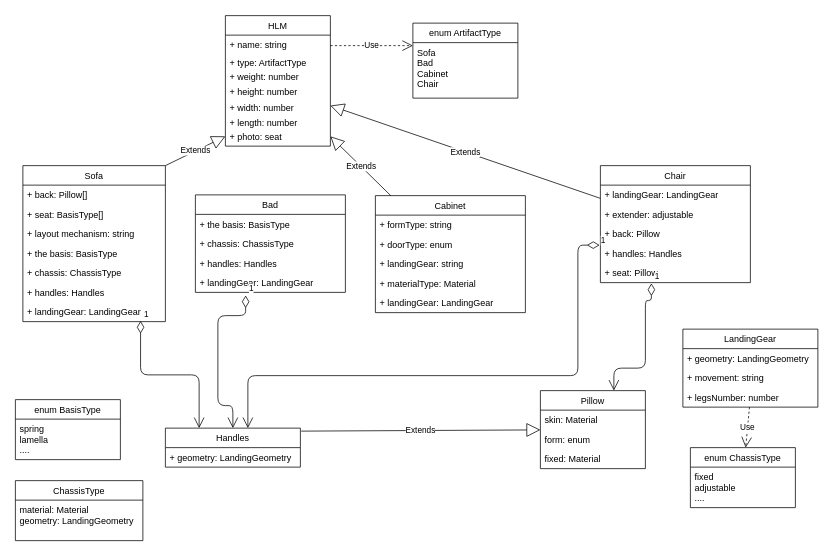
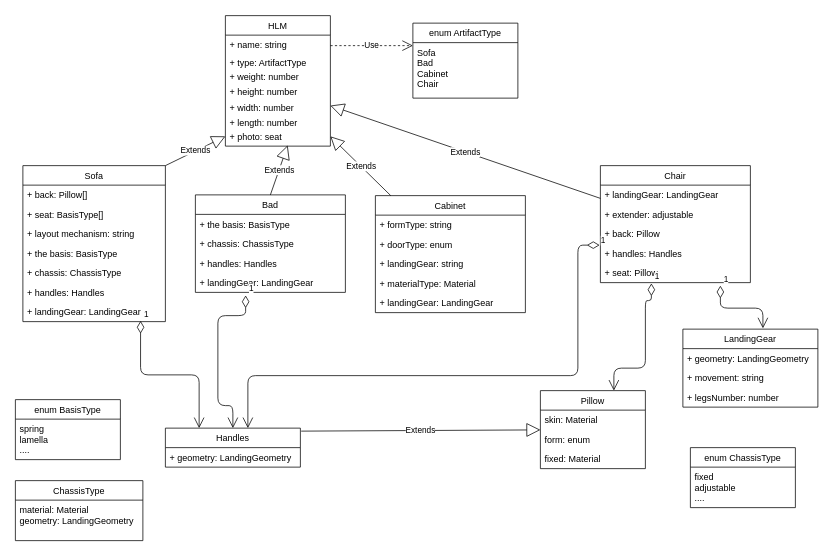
  <mxCell id="0" />
  <mxCell id="1" parent="0" />
  <mxCell id="2" value="HLM" style="swimlane;fontStyle=0;childLayout=stackLayout;horizontal=1;startSize=26;fillColor=none;horizontalStack=0;resizeParent=1;resizeParentMax=0;resizeLast=0;collapsible=1;marginBottom=0;" parent="1" vertex="1"><mxGeometry x="300" y="20" width="140" height="174" as="geometry" /></mxCell>
  <mxCell id="3" value="+ name: string" style="text;strokeColor=none;fillColor=none;align=left;verticalAlign=top;spacingLeft=4;spacingRight=4;overflow=hidden;rotatable=0;points=[[0,0.5],[1,0.5]];portConstraint=eastwest;" parent="2" vertex="1"><mxGeometry y="26" width="140" height="24" as="geometry" /></mxCell>
  <mxCell id="4" value="+ type: ArtifactType" style="text;strokeColor=none;fillColor=none;align=left;verticalAlign=top;spacingLeft=4;spacingRight=4;overflow=hidden;rotatable=0;points=[[0,0.5],[1,0.5]];portConstraint=eastwest;" parent="2" vertex="1"><mxGeometry y="50" width="140" height="18" as="geometry" /></mxCell>
  <mxCell id="5" value="+ weight: number" style="text;strokeColor=none;fillColor=none;align=left;verticalAlign=top;spacingLeft=4;spacingRight=4;overflow=hidden;rotatable=0;points=[[0,0.5],[1,0.5]];portConstraint=eastwest;" parent="2" vertex="1"><mxGeometry y="68" width="140" height="20" as="geometry" /></mxCell>
  <mxCell id="6" value="+ height: number" style="text;strokeColor=none;fillColor=none;align=left;verticalAlign=top;spacingLeft=4;spacingRight=4;overflow=hidden;rotatable=0;points=[[0,0.5],[1,0.5]];portConstraint=eastwest;" parent="2" vertex="1"><mxGeometry y="88" width="140" height="22" as="geometry" /></mxCell>
  <mxCell id="7" value="+ width: number" style="text;strokeColor=none;fillColor=none;align=left;verticalAlign=top;spacingLeft=4;spacingRight=4;overflow=hidden;rotatable=0;points=[[0,0.5],[1,0.5]];portConstraint=eastwest;" parent="2" vertex="1"><mxGeometry y="110" width="140" height="20" as="geometry" /></mxCell>
  <mxCell id="8" value="+ length: number" style="text;strokeColor=none;fillColor=none;align=left;verticalAlign=top;spacingLeft=4;spacingRight=4;overflow=hidden;rotatable=0;points=[[0,0.5],[1,0.5]];portConstraint=eastwest;" parent="2" vertex="1"><mxGeometry y="130" width="140" height="18" as="geometry" /></mxCell>
  <mxCell id="9" value="+ photo: seat" style="text;strokeColor=none;fillColor=none;align=left;verticalAlign=top;spacingLeft=4;spacingRight=4;overflow=hidden;rotatable=0;points=[[0,0.5],[1,0.5]];portConstraint=eastwest;" parent="2" vertex="1"><mxGeometry y="148" width="140" height="26" as="geometry" /></mxCell>
  <mxCell id="10" value="Sofa" style="swimlane;fontStyle=0;childLayout=stackLayout;horizontal=1;startSize=26;fillColor=none;horizontalStack=0;resizeParent=1;resizeParentMax=0;resizeLast=0;collapsible=1;marginBottom=0;" parent="1" vertex="1"><mxGeometry x="30" y="220" width="190" height="208" as="geometry" /></mxCell>
  <mxCell id="11" value="+ back: Pillow[]" style="text;strokeColor=none;fillColor=none;align=left;verticalAlign=top;spacingLeft=4;spacingRight=4;overflow=hidden;rotatable=0;points=[[0,0.5],[1,0.5]];portConstraint=eastwest;" parent="10" vertex="1"><mxGeometry y="26" width="190" height="26" as="geometry" /></mxCell>
  <mxCell id="12" value="+ seat: BasisType[]" style="text;strokeColor=none;fillColor=none;align=left;verticalAlign=top;spacingLeft=4;spacingRight=4;overflow=hidden;rotatable=0;points=[[0,0.5],[1,0.5]];portConstraint=eastwest;" parent="10" vertex="1"><mxGeometry y="52" width="190" height="26" as="geometry" /></mxCell>
  <mxCell id="13" value="+ layout mechanism: string" style="text;strokeColor=none;fillColor=none;align=left;verticalAlign=top;spacingLeft=4;spacingRight=4;overflow=hidden;rotatable=0;points=[[0,0.5],[1,0.5]];portConstraint=eastwest;" parent="10" vertex="1"><mxGeometry y="78" width="190" height="26" as="geometry" /></mxCell>
  <mxCell id="14" value="+ the basis: BasisType" style="text;strokeColor=none;fillColor=none;align=left;verticalAlign=top;spacingLeft=4;spacingRight=4;overflow=hidden;rotatable=0;points=[[0,0.5],[1,0.5]];portConstraint=eastwest;" parent="10" vertex="1"><mxGeometry y="104" width="190" height="26" as="geometry" /></mxCell>
  <mxCell id="15" value="+ chassis: ChassisType" style="text;strokeColor=none;fillColor=none;align=left;verticalAlign=top;spacingLeft=4;spacingRight=4;overflow=hidden;rotatable=0;points=[[0,0.5],[1,0.5]];portConstraint=eastwest;" parent="10" vertex="1"><mxGeometry y="130" width="190" height="26" as="geometry" /></mxCell>
  <mxCell id="16" value="+ handles: Handles" style="text;strokeColor=none;fillColor=none;align=left;verticalAlign=top;spacingLeft=4;spacingRight=4;overflow=hidden;rotatable=0;points=[[0,0.5],[1,0.5]];portConstraint=eastwest;" parent="10" vertex="1"><mxGeometry y="156" width="190" height="26" as="geometry" /></mxCell>
  <mxCell id="17" value="+ landingGear: LandingGear" style="text;strokeColor=none;fillColor=none;align=left;verticalAlign=top;spacingLeft=4;spacingRight=4;overflow=hidden;rotatable=0;points=[[0,0.5],[1,0.5]];portConstraint=eastwest;" parent="10" vertex="1"><mxGeometry y="182" width="190" height="26" as="geometry" /></mxCell>
  <mxCell id="18" value="Extends" style="endArrow=block;endSize=16;endFill=0;html=1;entryX=0;entryY=0.5;entryDx=0;entryDy=0;" parent="1" target="9" edge="1"><mxGeometry width="160" relative="1" as="geometry"><mxPoint x="220" y="220" as="sourcePoint" /><mxPoint x="380" y="300" as="targetPoint" /></mxGeometry></mxCell>
  <mxCell id="19" value="Bad" style="swimlane;fontStyle=0;childLayout=stackLayout;horizontal=1;startSize=26;fillColor=none;horizontalStack=0;resizeParent=1;resizeParentMax=0;resizeLast=0;collapsible=1;marginBottom=0;" parent="1" vertex="1"><mxGeometry x="260" y="259" width="200" height="130" as="geometry" /></mxCell>
  <mxCell id="20" value="+ the basis: BasisType" style="text;strokeColor=none;fillColor=none;align=left;verticalAlign=top;spacingLeft=4;spacingRight=4;overflow=hidden;rotatable=0;points=[[0,0.5],[1,0.5]];portConstraint=eastwest;" parent="19" vertex="1"><mxGeometry y="26" width="200" height="26" as="geometry" /></mxCell>
  <mxCell id="21" value="+ chassis: ChassisType" style="text;strokeColor=none;fillColor=none;align=left;verticalAlign=top;spacingLeft=4;spacingRight=4;overflow=hidden;rotatable=0;points=[[0,0.5],[1,0.5]];portConstraint=eastwest;" parent="19" vertex="1"><mxGeometry y="52" width="200" height="26" as="geometry" /></mxCell>
  <mxCell id="22" value="+ handles: Handles" style="text;strokeColor=none;fillColor=none;align=left;verticalAlign=top;spacingLeft=4;spacingRight=4;overflow=hidden;rotatable=0;points=[[0,0.5],[1,0.5]];portConstraint=eastwest;" parent="19" vertex="1"><mxGeometry y="78" width="200" height="26" as="geometry" /></mxCell>
  <mxCell id="23" value="+ landingGear: LandingGear" style="text;strokeColor=none;fillColor=none;align=left;verticalAlign=top;spacingLeft=4;spacingRight=4;overflow=hidden;rotatable=0;points=[[0,0.5],[1,0.5]];portConstraint=eastwest;" parent="19" vertex="1"><mxGeometry y="104" width="200" height="26" as="geometry" /></mxCell>
+ <mxCell id="24" value="Extends" style="endArrow=block;endSize=16;endFill=0;html=1;entryX=0.593;entryY=0.962;entryDx=0;entryDy=0;entryPerimeter=0;exitX=0.5;exitY=0;exitDx=0;exitDy=0;" parent="1" source="19" target="9" edge="1"><mxGeometry width="160" relative="1" as="geometry"><mxPoint x="390" y="260" as="sourcePoint" /><mxPoint x="550" y="260" as="targetPoint" /></mxGeometry></mxCell>
  <mxCell id="25" value="Cabinet" style="swimlane;fontStyle=0;childLayout=stackLayout;horizontal=1;startSize=26;fillColor=none;horizontalStack=0;resizeParent=1;resizeParentMax=0;resizeLast=0;collapsible=1;marginBottom=0;" parent="1" vertex="1"><mxGeometry x="500" y="260" width="200" height="156" as="geometry" /></mxCell>
  <mxCell id="26" value="+ formType: string" style="text;strokeColor=none;fillColor=none;align=left;verticalAlign=top;spacingLeft=4;spacingRight=4;overflow=hidden;rotatable=0;points=[[0,0.5],[1,0.5]];portConstraint=eastwest;" parent="25" vertex="1"><mxGeometry y="26" width="200" height="26" as="geometry" /></mxCell>
  <mxCell id="27" value="+ doorType: enum" style="text;strokeColor=none;fillColor=none;align=left;verticalAlign=top;spacingLeft=4;spacingRight=4;overflow=hidden;rotatable=0;points=[[0,0.5],[1,0.5]];portConstraint=eastwest;" parent="25" vertex="1"><mxGeometry y="52" width="200" height="26" as="geometry" /></mxCell>
  <mxCell id="28" value="+ landingGear: string" style="text;strokeColor=none;fillColor=none;align=left;verticalAlign=top;spacingLeft=4;spacingRight=4;overflow=hidden;rotatable=0;points=[[0,0.5],[1,0.5]];portConstraint=eastwest;" parent="25" vertex="1"><mxGeometry y="78" width="200" height="26" as="geometry" /></mxCell>
  <mxCell id="29" value="+ materialType: Material" style="text;strokeColor=none;fillColor=none;align=left;verticalAlign=top;spacingLeft=4;spacingRight=4;overflow=hidden;rotatable=0;points=[[0,0.5],[1,0.5]];portConstraint=eastwest;" parent="25" vertex="1"><mxGeometry y="104" width="200" height="26" as="geometry" /></mxCell>
  <mxCell id="30" value="+ landingGear: LandingGear" style="text;strokeColor=none;fillColor=none;align=left;verticalAlign=top;spacingLeft=4;spacingRight=4;overflow=hidden;rotatable=0;points=[[0,0.5],[1,0.5]];portConstraint=eastwest;" parent="25" vertex="1"><mxGeometry y="130" width="200" height="26" as="geometry" /></mxCell>
  <mxCell id="31" value="Extends" style="endArrow=block;endSize=16;endFill=0;html=1;entryX=1;entryY=0.5;entryDx=0;entryDy=0;" parent="1" source="25" target="9" edge="1"><mxGeometry width="160" relative="1" as="geometry"><mxPoint x="540" y="450" as="sourcePoint" /><mxPoint x="700" y="450" as="targetPoint" /></mxGeometry></mxCell>
  <mxCell id="32" value="Сhair" style="swimlane;fontStyle=0;childLayout=stackLayout;horizontal=1;startSize=26;fillColor=none;horizontalStack=0;resizeParent=1;resizeParentMax=0;resizeLast=0;collapsible=1;marginBottom=0;" parent="1" vertex="1"><mxGeometry x="800" y="220" width="200" height="156" as="geometry" /></mxCell>
  <mxCell id="33" value="+ landingGear: LandingGear" style="text;strokeColor=none;fillColor=none;align=left;verticalAlign=top;spacingLeft=4;spacingRight=4;overflow=hidden;rotatable=0;points=[[0,0.5],[1,0.5]];portConstraint=eastwest;" parent="32" vertex="1"><mxGeometry y="26" width="200" height="26" as="geometry" /></mxCell>
  <mxCell id="34" value="+ extender: adjustable" style="text;strokeColor=none;fillColor=none;align=left;verticalAlign=top;spacingLeft=4;spacingRight=4;overflow=hidden;rotatable=0;points=[[0,0.5],[1,0.5]];portConstraint=eastwest;" parent="32" vertex="1"><mxGeometry y="52" width="200" height="26" as="geometry" /></mxCell>
  <mxCell id="35" value="+ back: Pillow" style="text;strokeColor=none;fillColor=none;align=left;verticalAlign=top;spacingLeft=4;spacingRight=4;overflow=hidden;rotatable=0;points=[[0,0.5],[1,0.5]];portConstraint=eastwest;" parent="32" vertex="1"><mxGeometry y="78" width="200" height="26" as="geometry" /></mxCell>
  <mxCell id="36" value="+ handles: Handles" style="text;strokeColor=none;fillColor=none;align=left;verticalAlign=top;spacingLeft=4;spacingRight=4;overflow=hidden;rotatable=0;points=[[0,0.5],[1,0.5]];portConstraint=eastwest;" parent="32" vertex="1"><mxGeometry y="104" width="200" height="26" as="geometry" /></mxCell>
  <mxCell id="37" value="+ seat: Pillow" style="text;strokeColor=none;fillColor=none;align=left;verticalAlign=top;spacingLeft=4;spacingRight=4;overflow=hidden;rotatable=0;points=[[0,0.5],[1,0.5]];portConstraint=eastwest;" parent="32" vertex="1"><mxGeometry y="130" width="200" height="26" as="geometry" /></mxCell>
  <mxCell id="38" value="Extends" style="endArrow=block;endSize=16;endFill=0;html=1;entryX=1;entryY=0.5;entryDx=0;entryDy=0;" parent="1" source="32" target="7" edge="1"><mxGeometry width="160" relative="1" as="geometry"><mxPoint x="625" y="256" as="sourcePoint" /><mxPoint x="760" y="220" as="targetPoint" /></mxGeometry></mxCell>
  <mxCell id="39" value="Handles" style="swimlane;fontStyle=0;childLayout=stackLayout;horizontal=1;startSize=26;fillColor=none;horizontalStack=0;resizeParent=1;resizeParentMax=0;resizeLast=0;collapsible=1;marginBottom=0;" parent="1" vertex="1"><mxGeometry x="220" y="570" width="180" height="52" as="geometry" /></mxCell>
  <mxCell id="40" value="+ geometry: LandingGeometry" style="text;strokeColor=none;fillColor=none;align=left;verticalAlign=top;spacingLeft=4;spacingRight=4;overflow=hidden;rotatable=0;points=[[0,0.5],[1,0.5]];portConstraint=eastwest;" parent="39" vertex="1"><mxGeometry y="26" width="180" height="26" as="geometry" /></mxCell>
  <mxCell id="41" value="1" style="endArrow=open;html=1;endSize=12;startArrow=diamondThin;startSize=14;startFill=0;edgeStyle=orthogonalEdgeStyle;align=left;verticalAlign=bottom;exitX=-0.005;exitY=0.077;exitDx=0;exitDy=0;exitPerimeter=0;" parent="1" source="36" target="39" edge="1"><mxGeometry x="-1" y="3" relative="1" as="geometry"><mxPoint x="290" y="530" as="sourcePoint" /><mxPoint x="450" y="530" as="targetPoint" /><Array as="points"><mxPoint x="770" y="326" /><mxPoint x="770" y="500" /><mxPoint x="330" y="500" /></Array></mxGeometry></mxCell>
  <mxCell id="42" value="LandingGear" style="swimlane;fontStyle=0;childLayout=stackLayout;horizontal=1;startSize=26;fillColor=none;horizontalStack=0;resizeParent=1;resizeParentMax=0;resizeLast=0;collapsible=1;marginBottom=0;" parent="1" vertex="1"><mxGeometry x="910" y="438" width="180" height="104" as="geometry" /></mxCell>
  <mxCell id="43" value="+ geometry: LandingGeometry" style="text;strokeColor=none;fillColor=none;align=left;verticalAlign=top;spacingLeft=4;spacingRight=4;overflow=hidden;rotatable=0;points=[[0,0.5],[1,0.5]];portConstraint=eastwest;" parent="42" vertex="1"><mxGeometry y="26" width="180" height="26" as="geometry" /></mxCell>
  <mxCell id="44" value="+ movement: string" style="text;strokeColor=none;fillColor=none;align=left;verticalAlign=top;spacingLeft=4;spacingRight=4;overflow=hidden;rotatable=0;points=[[0,0.5],[1,0.5]];portConstraint=eastwest;" parent="42" vertex="1"><mxGeometry y="52" width="180" height="26" as="geometry" /></mxCell>
  <mxCell id="45" value="+ legsNumber: number" style="text;strokeColor=none;fillColor=none;align=left;verticalAlign=top;spacingLeft=4;spacingRight=4;overflow=hidden;rotatable=0;points=[[0,0.5],[1,0.5]];portConstraint=eastwest;" parent="42" vertex="1"><mxGeometry y="78" width="180" height="26" as="geometry" /></mxCell>
  <mxCell id="46" value="Pillow" style="swimlane;fontStyle=0;childLayout=stackLayout;horizontal=1;startSize=26;fillColor=none;horizontalStack=0;resizeParent=1;resizeParentMax=0;resizeLast=0;collapsible=1;marginBottom=0;" parent="1" vertex="1"><mxGeometry x="720" y="520" width="140" height="104" as="geometry" /></mxCell>
  <mxCell id="47" value="skin: Material" style="text;strokeColor=none;fillColor=none;align=left;verticalAlign=top;spacingLeft=4;spacingRight=4;overflow=hidden;rotatable=0;points=[[0,0.5],[1,0.5]];portConstraint=eastwest;" parent="46" vertex="1"><mxGeometry y="26" width="140" height="26" as="geometry" /></mxCell>
  <mxCell id="48" value="form: enum" style="text;strokeColor=none;fillColor=none;align=left;verticalAlign=top;spacingLeft=4;spacingRight=4;overflow=hidden;rotatable=0;points=[[0,0.5],[1,0.5]];portConstraint=eastwest;" vertex="1" parent="46"><mxGeometry y="52" width="140" height="26" as="geometry" /></mxCell>
  <mxCell id="49" value="fixed: Material" style="text;strokeColor=none;fillColor=none;align=left;verticalAlign=top;spacingLeft=4;spacingRight=4;overflow=hidden;rotatable=0;points=[[0,0.5],[1,0.5]];portConstraint=eastwest;" vertex="1" parent="46"><mxGeometry y="78" width="140" height="26" as="geometry" /></mxCell>
+ <mxCell id="50" value="1" style="endArrow=open;html=1;endSize=12;startArrow=diamondThin;startSize=14;startFill=0;edgeStyle=orthogonalEdgeStyle;align=left;verticalAlign=bottom;entryX=0.593;entryY=-0.01;entryDx=0;entryDy=0;entryPerimeter=0;exitX=0.8;exitY=1.154;exitDx=0;exitDy=0;exitPerimeter=0;" parent="1" source="37" target="42" edge="1"><mxGeometry x="-1" y="3" relative="1" as="geometry"><mxPoint x="0" y="580" as="sourcePoint" /><mxPoint x="160" y="580" as="targetPoint" /><Array as="points"><mxPoint x="960" y="410" /><mxPoint x="1017" y="410" /></Array></mxGeometry></mxCell>
  <mxCell id="51" value="1" style="endArrow=open;html=1;endSize=12;startArrow=diamondThin;startSize=14;startFill=0;edgeStyle=orthogonalEdgeStyle;align=left;verticalAlign=bottom;entryX=0.7;entryY=0;entryDx=0;entryDy=0;entryPerimeter=0;exitX=0.34;exitY=1.038;exitDx=0;exitDy=0;exitPerimeter=0;" parent="1" source="37" target="46" edge="1"><mxGeometry x="-1" y="3" relative="1" as="geometry"><mxPoint x="930" y="370" as="sourcePoint" /><mxPoint x="160" y="740" as="targetPoint" /><Array as="points"><mxPoint x="868" y="400" /><mxPoint x="860" y="400" /><mxPoint x="860" y="490" /><mxPoint x="818" y="490" /></Array></mxGeometry></mxCell>
  <mxCell id="52" value="1" style="endArrow=open;html=1;endSize=12;startArrow=diamondThin;startSize=14;startFill=0;edgeStyle=orthogonalEdgeStyle;align=left;verticalAlign=bottom;entryX=0.5;entryY=0;entryDx=0;entryDy=0;exitX=0.335;exitY=1.154;exitDx=0;exitDy=0;exitPerimeter=0;" parent="1" source="23" target="39" edge="1"><mxGeometry x="-1" y="3" relative="1" as="geometry"><mxPoint x="290" y="520" as="sourcePoint" /><mxPoint x="450" y="520" as="targetPoint" /><Array as="points"><mxPoint x="327" y="420" /><mxPoint x="290" y="420" /><mxPoint x="290" y="540" /><mxPoint x="310" y="540" /></Array></mxGeometry></mxCell>
  <mxCell id="53" value="1" style="endArrow=open;html=1;endSize=12;startArrow=diamondThin;startSize=14;startFill=0;edgeStyle=orthogonalEdgeStyle;align=left;verticalAlign=bottom;exitX=0.826;exitY=0.962;exitDx=0;exitDy=0;exitPerimeter=0;entryX=0.25;entryY=0;entryDx=0;entryDy=0;" parent="1" source="17" target="39" edge="1"><mxGeometry x="-1" y="3" relative="1" as="geometry"><mxPoint x="100" y="610" as="sourcePoint" /><mxPoint x="260" y="610" as="targetPoint" /></mxGeometry></mxCell>
  <mxCell id="54" value="enum ArtifactType" style="swimlane;fontStyle=0;childLayout=stackLayout;horizontal=1;startSize=26;fillColor=none;horizontalStack=0;resizeParent=1;resizeParentMax=0;resizeLast=0;collapsible=1;marginBottom=0;strokeColor=#000000;" parent="1" vertex="1"><mxGeometry x="550" y="30" width="140" height="100" as="geometry" /></mxCell>
  <mxCell id="55" value="Sofa&#10;Bad&#10;Cabinet&#10;Chair&#10;" style="text;strokeColor=none;fillColor=none;align=left;verticalAlign=top;spacingLeft=4;spacingRight=4;overflow=hidden;rotatable=0;points=[[0,0.5],[1,0.5]];portConstraint=eastwest;" parent="54" vertex="1"><mxGeometry y="26" width="140" height="74" as="geometry" /></mxCell>
  <mxCell id="56" value="Use" style="endArrow=open;endSize=12;dashed=1;html=1;" parent="1" edge="1"><mxGeometry width="160" relative="1" as="geometry"><mxPoint x="440" y="60" as="sourcePoint" /><mxPoint x="550" y="60" as="targetPoint" /></mxGeometry></mxCell>
  <mxCell id="57" value="enum ChassisType" style="swimlane;fontStyle=0;childLayout=stackLayout;horizontal=1;startSize=26;fillColor=none;horizontalStack=0;resizeParent=1;resizeParentMax=0;resizeLast=0;collapsible=1;marginBottom=0;strokeColor=#000000;" parent="1" vertex="1"><mxGeometry x="920" y="596" width="140" height="80" as="geometry" /></mxCell>
  <mxCell id="58" value="fixed&#10;adjustable&#10;...." style="text;strokeColor=none;fillColor=none;align=left;verticalAlign=top;spacingLeft=4;spacingRight=4;overflow=hidden;rotatable=0;points=[[0,0.5],[1,0.5]];portConstraint=eastwest;" parent="57" vertex="1"><mxGeometry y="26" width="140" height="54" as="geometry" /></mxCell>
- <mxCell id="59" value="Use" style="endArrow=open;endSize=12;dashed=1;html=1;" parent="1" source="45" target="57" edge="1"><mxGeometry width="160" relative="1" as="geometry"><mxPoint x="990" y="620" as="sourcePoint" /><mxPoint x="1150" y="620" as="targetPoint" /></mxGeometry></mxCell>
  <mxCell id="60" value="enum BasisType" style="swimlane;fontStyle=0;childLayout=stackLayout;horizontal=1;startSize=26;fillColor=none;horizontalStack=0;resizeParent=1;resizeParentMax=0;resizeLast=0;collapsible=1;marginBottom=0;strokeColor=#000000;" vertex="1" parent="1"><mxGeometry x="20" y="532" width="140" height="80" as="geometry" /></mxCell>
  <mxCell id="61" value="spring&#10;lamella&#10;...." style="text;strokeColor=none;fillColor=none;align=left;verticalAlign=top;spacingLeft=4;spacingRight=4;overflow=hidden;rotatable=0;points=[[0,0.5],[1,0.5]];portConstraint=eastwest;" vertex="1" parent="60"><mxGeometry y="26" width="140" height="54" as="geometry" /></mxCell>
  <mxCell id="62" value="ChassisType" style="swimlane;fontStyle=0;childLayout=stackLayout;horizontal=1;startSize=26;fillColor=none;horizontalStack=0;resizeParent=1;resizeParentMax=0;resizeLast=0;collapsible=1;marginBottom=0;strokeColor=#000000;" vertex="1" parent="1"><mxGeometry x="20" y="640" width="170" height="80" as="geometry" /></mxCell>
  <mxCell id="63" value="material: Material&#10;geometry: LandingGeometry" style="text;strokeColor=none;fillColor=none;align=left;verticalAlign=top;spacingLeft=4;spacingRight=4;overflow=hidden;rotatable=0;points=[[0,0.5],[1,0.5]];portConstraint=eastwest;" vertex="1" parent="62"><mxGeometry y="26" width="170" height="54" as="geometry" /></mxCell>
  <mxCell id="64" value="Extends" style="endArrow=block;endSize=16;endFill=0;html=1;exitX=1.006;exitY=0.077;exitDx=0;exitDy=0;exitPerimeter=0;" edge="1" parent="1" source="39" target="46"><mxGeometry width="160" relative="1" as="geometry"><mxPoint x="810" y="273.652" as="sourcePoint" /><mxPoint x="450" y="150" as="targetPoint" /></mxGeometry></mxCell>
